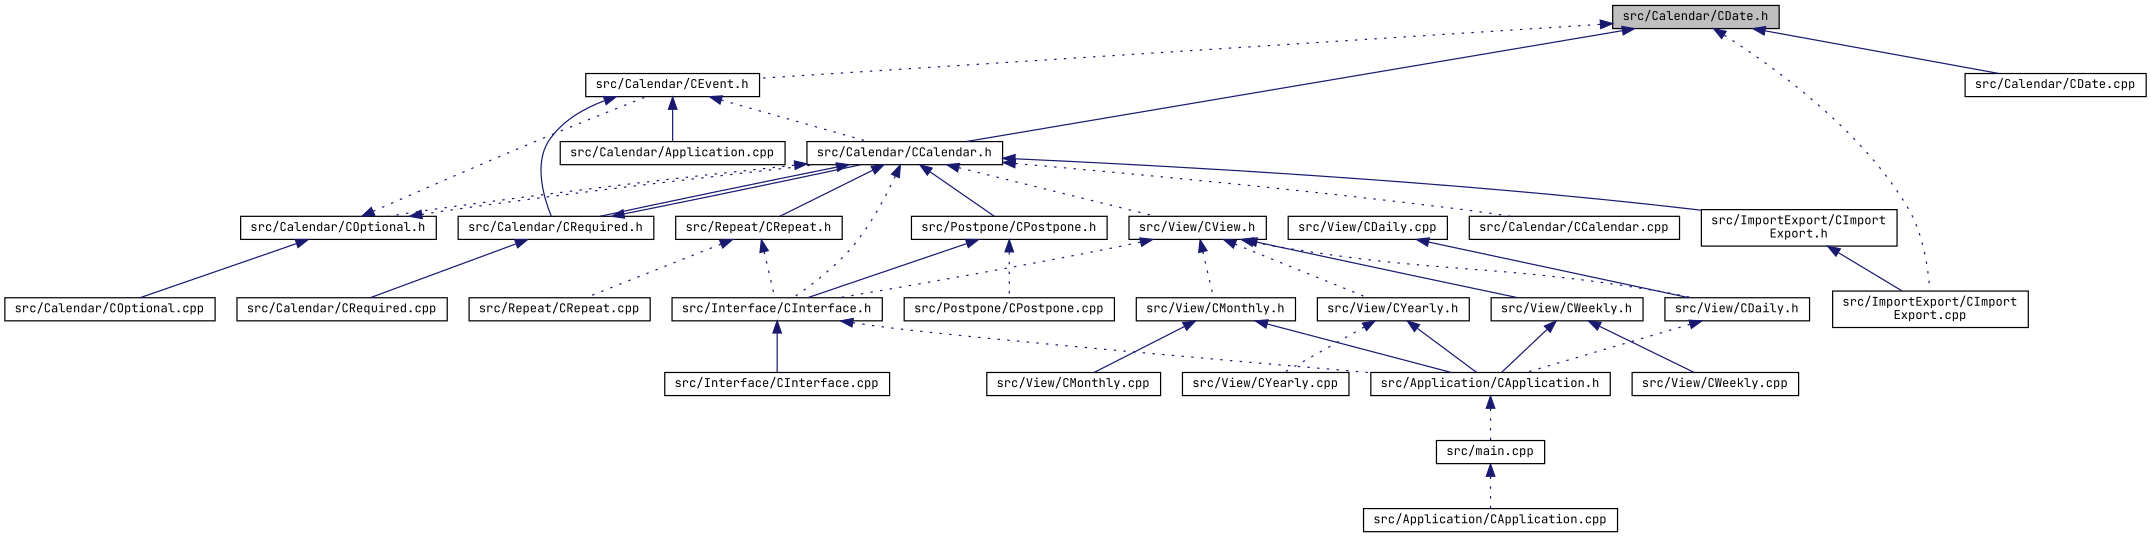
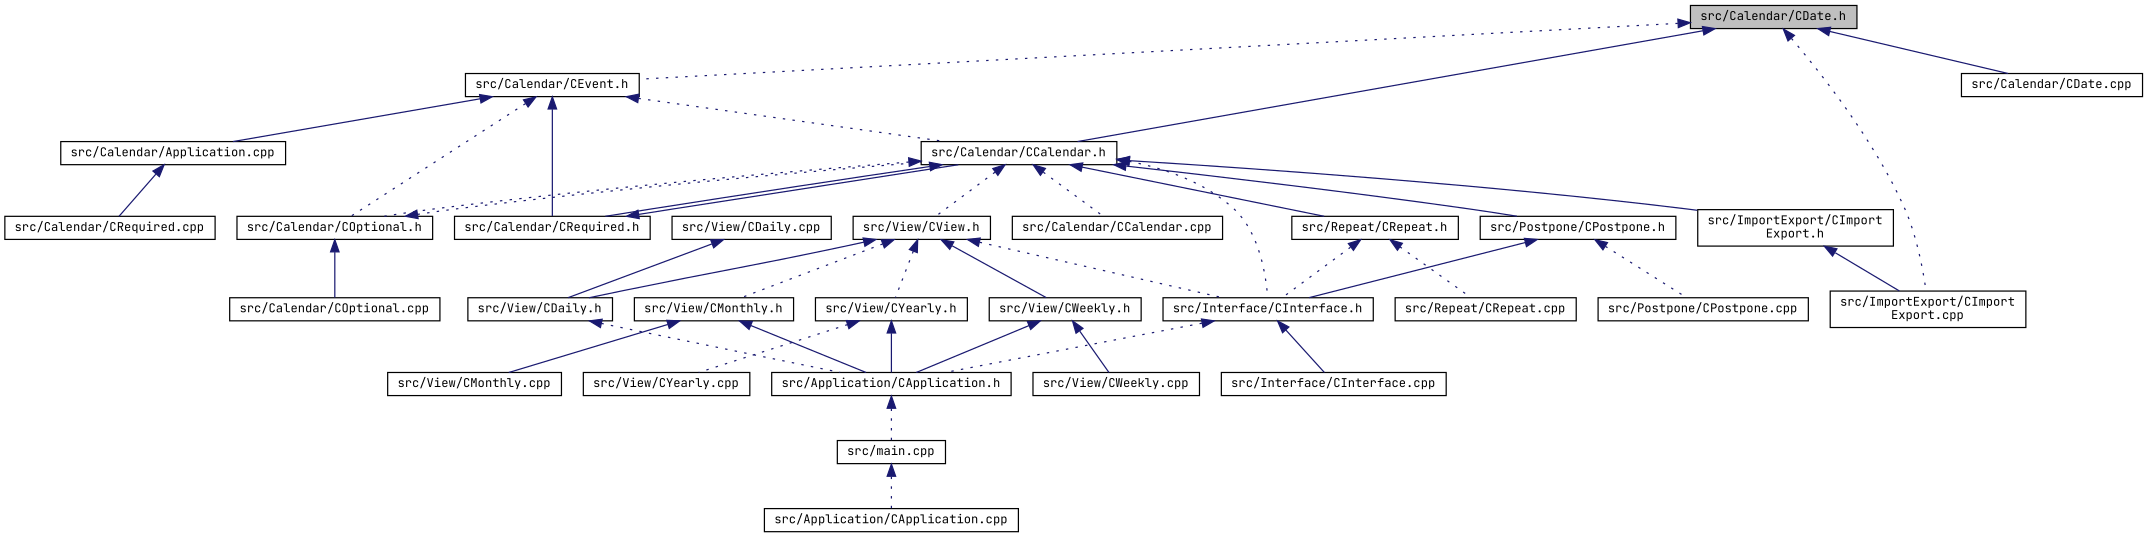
  digraph {
    fontname="JetBrains Mono"
    node [color=black fillcolor=white fontname="JetBrains Mono" fontsize=10 shape=record style=filled]
    edge [color=midnightblue dir=back fontname="JetBrains Mono" fontsize=10 labelfontname=Helvetica labelfontsize=10 style=solid]
    n1 [fillcolor=grey75 fontcolor=black height=0.2 label="src/Calendar/CDate.h" width=0.4]
    n2 [height=0.2 label="src/Calendar/CEvent.h" width=0.4]
    n3 [height=0.2 label="src/Calendar/CCalendar.h" width=0.4]
    n4 [height=0.2 label="src/Calendar/CDate.cpp" width=0.4]
    n5 [height=0.2 label="src/ImportExport/CImport\lExport.cpp" width=0.4]
    n6 [height=0.2 label="src/Calendar/COptional.h" width=0.4]
    n7 [height=0.2 label="src/Calendar/CRequired.h" width=0.4]
    n8 [height=0.2 label="src/Calendar/Application.cpp" width=0.4]
    n9 [height=0.2 label="src/Postpone/CPostpone.h" width=0.4]
    n10 [height=0.2 label="src/View/CView.h" width=0.4]
    n11 [height=0.2 label="src/Interface/CInterface.h" width=0.4]
    n12 [height=0.2 label="src/ImportExport/CImport\lExport.h" width=0.4]
    n13 [height=0.2 label="src/Repeat/CRepeat.h" width=0.4]
    n14 [height=0.2 label="src/Calendar/CCalendar.cpp" width=0.4]
    n15 [height=0.2 label="src/Postpone/CPostpone.cpp" width=0.4]
    n16 [height=0.2 label="src/Calendar/COptional.cpp" width=0.4]
    n17 [height=0.2 label="src/Calendar/CRequired.cpp" width=0.4]
    n18 [height=0.2 label="src/View/CDaily.h" width=0.4]
    n19 [height=0.2 label="src/View/CWeekly.h" width=0.4]
    n20 [height=0.2 label="src/View/CMonthly.h" width=0.4]
    n21 [height=0.2 label="src/View/CYearly.h" width=0.4]
    n22 [height=0.2 label="src/Application/CApplication.h" width=0.4]
    n23 [height=0.2 label="src/Interface/CInterface.cpp" width=0.4]
    n24 [height=0.2 label="src/Repeat/CRepeat.cpp" width=0.4]
    n25 [height=0.2 label="src/View/CWeekly.cpp" width=0.4]
    n26 [height=0.2 label="src/View/CMonthly.cpp" width=0.4]
    n27 [height=0.2 label="src/View/CYearly.cpp" width=0.4]
    n28 [height=0.2 label="src/main.cpp" width=0.4]
    n29 [height=0.2 label="src/Application/CApplication.cpp" width=0.4]
    n30 [height=0.2 label="src/View/CDaily.cpp" width=0.4]
    n1 -> n2 [style=dotted]
    n1 -> n3
    n1 -> n4
    n1 -> n5 [style=dotted]
    n2 -> n3 [style=dotted]
-   n6 -> n2 [style=dotted]
+   n2 -> n6 [style=dotted]
    n2 -> n7
    n2 -> n8
    n3 -> n6 [style=dotted]
    n3 -> n7
    n3 -> n9
    n3 -> n10 [style=dotted]
    n3 -> n11 [style=dotted]
    n3 -> n12
    n3 -> n13
    n3 -> n14 [style=dotted]
    n6 -> n3 [style=dotted]
    n6 -> n16
    n7 -> n3
-   n7 -> n17
+   n8 -> n17
    n9 -> n11
    n9 -> n15 [style=dotted]
    n10 -> n11 [style=dotted]
-   n10 -> n18 [style=dotted]
+   n10 -> n18
    n10 -> n19
    n10 -> n20 [style=dotted]
    n10 -> n21 [style=dotted]
    n11 -> n22 [style=dotted]
    n11 -> n23
    n12 -> n5
    n13 -> n11 [style=dotted]
    n13 -> n24 [style=dotted]
    n18 -> n22 [style=dotted]
    n19 -> n22
    n19 -> n25
    n20 -> n22
    n20 -> n26
    n21 -> n22
    n21 -> n27 [style=dotted]
    n22 -> n28 [style=dotted]
    n28 -> n29 [style=dotted]
    n30 -> n18
  }
